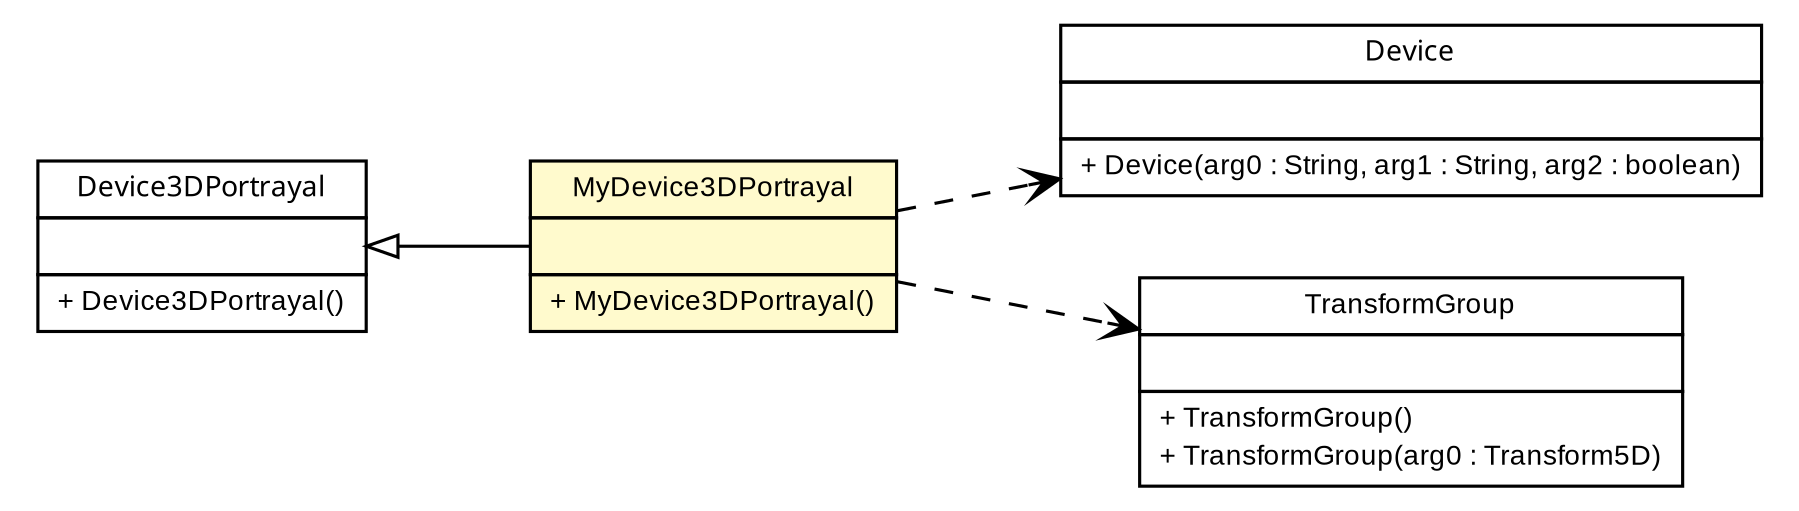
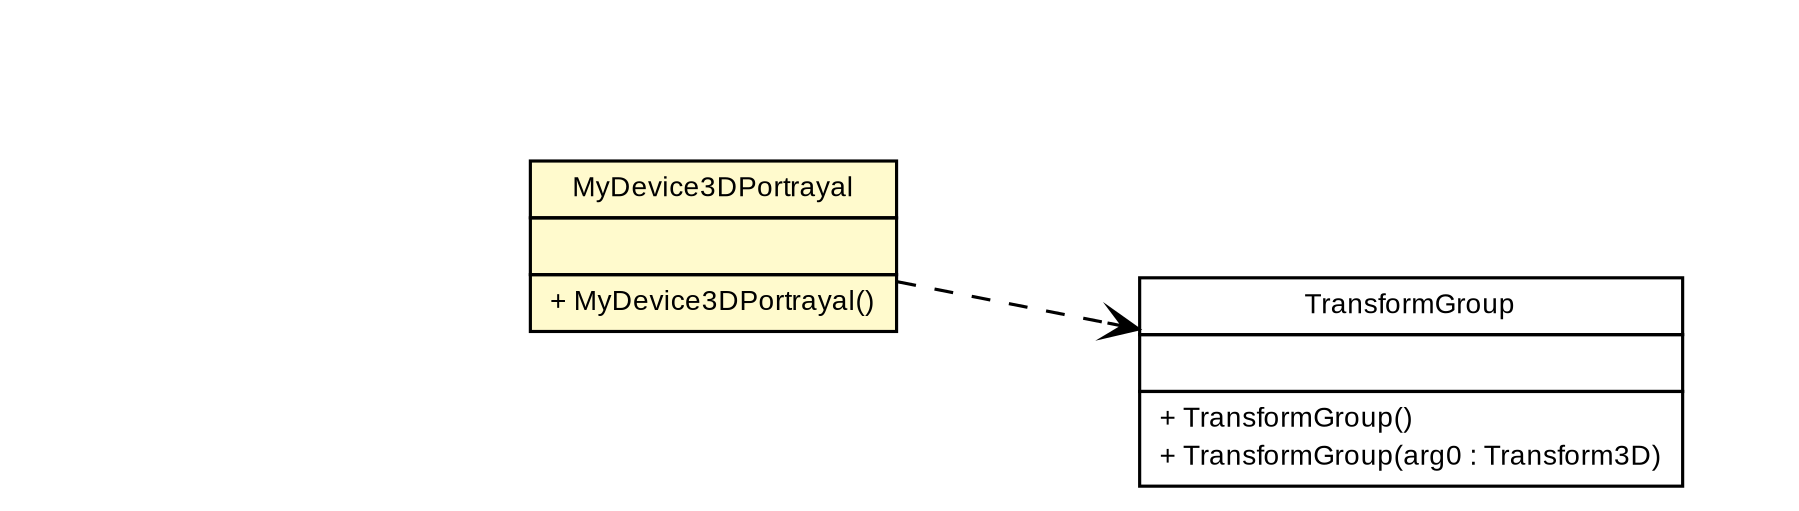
  digraph {
    nodesep=0.25
    rankdir=LR
    ranksep=0.5
    node [fontcolor=black fontname=arial fontsize=9.0 shape=plaintext]
    edge [arrowhead=open color=black fontcolor=black fontname=arial fontsize=10.0 headport=p labelfontname=arial labelfontsize=10 style=dashed tailport=p]
    n1 [label=<<table title="es.upm.dit.gsi.shanks.model.element.device.portrayal.test.MyDevice3DPortrayal" border="0" cellborder="1" cellspacing="0" cellpadding="2" port="p" bgcolor="lemonChiffon" href="./MyDevice3DPortrayal.html"> 		<tr><td><table border="0" cellspacing="0" cellpadding="1"> <tr><td align="center" balign="center"> MyDevice3DPortrayal </td></tr> 		</table></td></tr> 		<tr><td><table border="0" cellspacing="0" cellpadding="1"> <tr><td align="left" balign="left">  </td></tr> 		</table></td></tr> 		<tr><td><table border="0" cellspacing="0" cellpadding="1"> <tr><td align="left" balign="left"> + MyDevice3DPortrayal() </td></tr> 		</table></td></tr> 		</table>>]
-   n2 [label=<<table title="es.upm.dit.gsi.shanks.model.element.device.Device" border="0" cellborder="1" cellspacing="0" cellpadding="2" port="p" href="http://java.sun.com/j2se/1.4.2/docs/api/es/upm/dit/gsi/shanks/model/element/device/Device.html"> 		<tr><td><table border="0" cellspacing="0" cellpadding="1"> <tr><td align="center" balign="center"><font face="ariali"> Device </font></td></tr> 		</table></td></tr> 		<tr><td><table border="0" cellspacing="0" cellpadding="1"> <tr><td align="left" balign="left">  </td></tr> 		</table></td></tr> 		<tr><td><table border="0" cellspacing="0" cellpadding="1"> <tr><td align="left" balign="left"> + Device(arg0 : String, arg1 : String, arg2 : boolean) </td></tr> 		</table></td></tr> 		</table>>]
-   n3 [label=<<table title="javax.media.j3d.TransformGroup" border="0" cellborder="1" cellspacing="0" cellpadding="2" port="p" href="http://java.sun.com/j2se/1.4.2/docs/api/javax/media/j3d/TransformGroup.html"> 		<tr><td><table border="0" cellspacing="0" cellpadding="1"> <tr><td align="center" balign="center"> TransformGroup </td></tr> 		</table></td></tr> 		<tr><td><table border="0" cellspacing="0" cellpadding="1"> <tr><td align="left" balign="left">  </td></tr> 		</table></td></tr> 		<tr><td><table border="0" cellspacing="0" cellpadding="1"> <tr><td align="left" balign="left"> + TransformGroup() </td></tr> <tr><td align="left" balign="left"> + TransformGroup(arg0 : Transform5D) </td></tr> 		</table></td></tr> 		</table>>]
-   n4 [label=<<table title="es.upm.dit.gsi.shanks.model.element.device.portrayal.Device3DPortrayal" border="0" cellborder="1" cellspacing="0" cellpadding="2" port="p" href="http://java.sun.com/j2se/1.4.2/docs/api/es/upm/dit/gsi/shanks/model/element/device/portrayal/Device3DPortrayal.html"> 		<tr><td><table border="0" cellspacing="0" cellpadding="1"> <tr><td align="center" balign="center"><font face="ariali"> Device3DPortrayal </font></td></tr> 		</table></td></tr> 		<tr><td><table border="0" cellspacing="0" cellpadding="1"> <tr><td align="left" balign="left">  </td></tr> 		</table></td></tr> 		<tr><td><table border="0" cellspacing="0" cellpadding="1"> <tr><td align="left" balign="left"> + Device3DPortrayal() </td></tr> 		</table></td></tr> 		</table>>]
-   n1 -> n2
+   n3 [label=<<table title="javax.media.j3d.TransformGroup" border="0" cellborder="1" cellspacing="0" cellpadding="2" port="p" href="http://java.sun.com/j2se/1.4.2/docs/api/javax/media/j3d/TransformGroup.html"> 		<tr><td><table border="0" cellspacing="0" cellpadding="1"> <tr><td align="center" balign="center"> TransformGroup </td></tr> 		</table></td></tr> 		<tr><td><table border="0" cellspacing="0" cellpadding="1"> <tr><td align="left" balign="left">  </td></tr> 		</table></td></tr> 		<tr><td><table border="0" cellspacing="0" cellpadding="1"> <tr><td align="left" balign="left"> + TransformGroup() </td></tr> <tr><td align="left" balign="left"> + TransformGroup(arg0 : Transform3D) </td></tr> 		</table></td></tr> 		</table>>]
    n1 -> n3
-   n4 -> n1 [arrowtail=empty dir=back fontsize=10 arrowhead="" color="" fontcolor="" style=""]
  }
